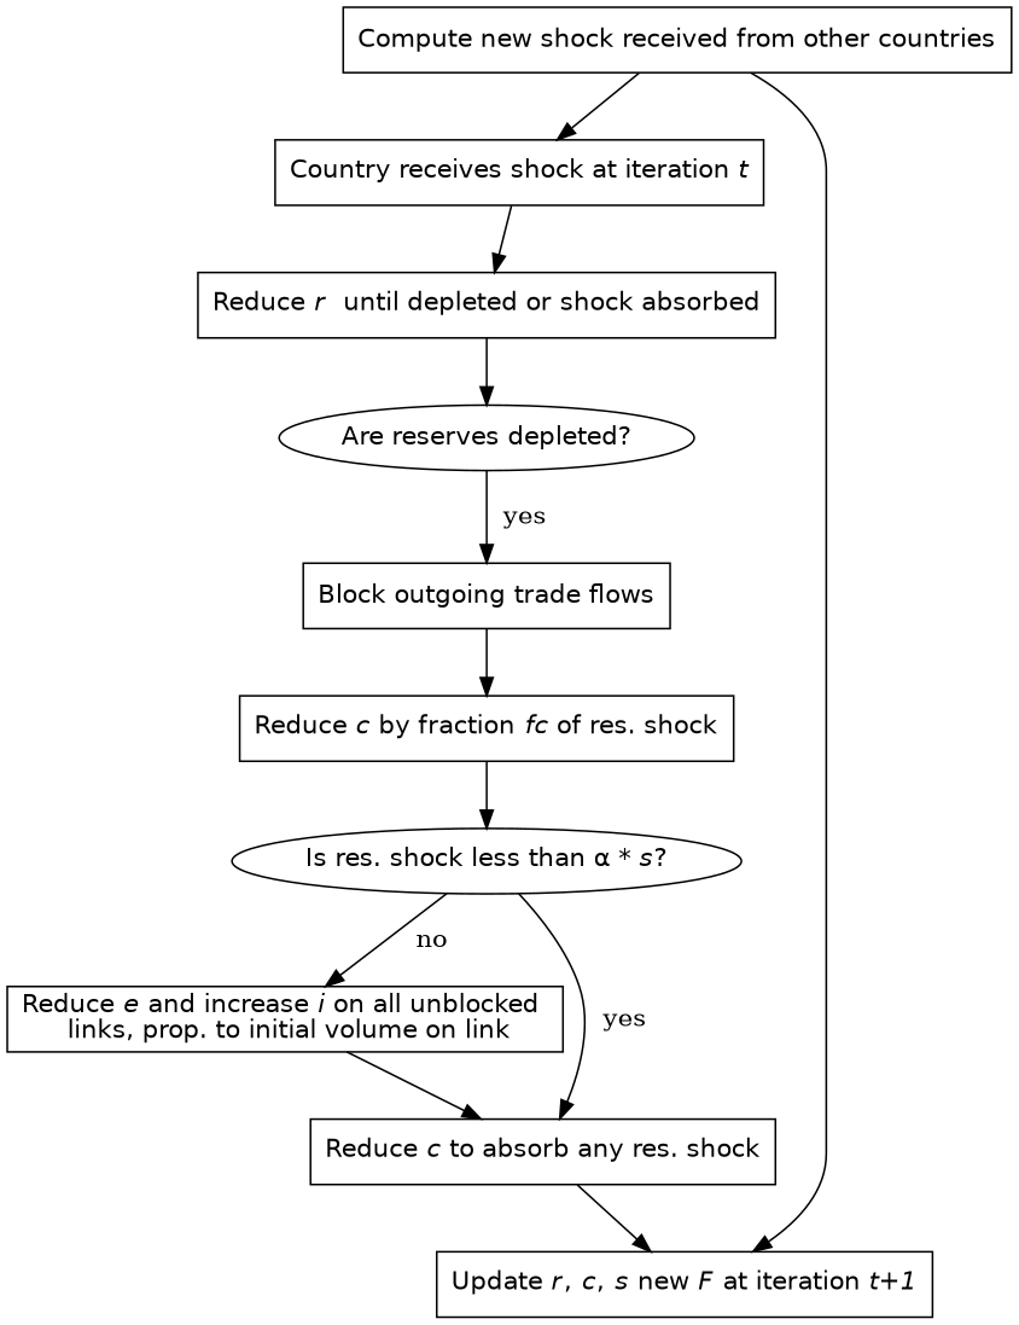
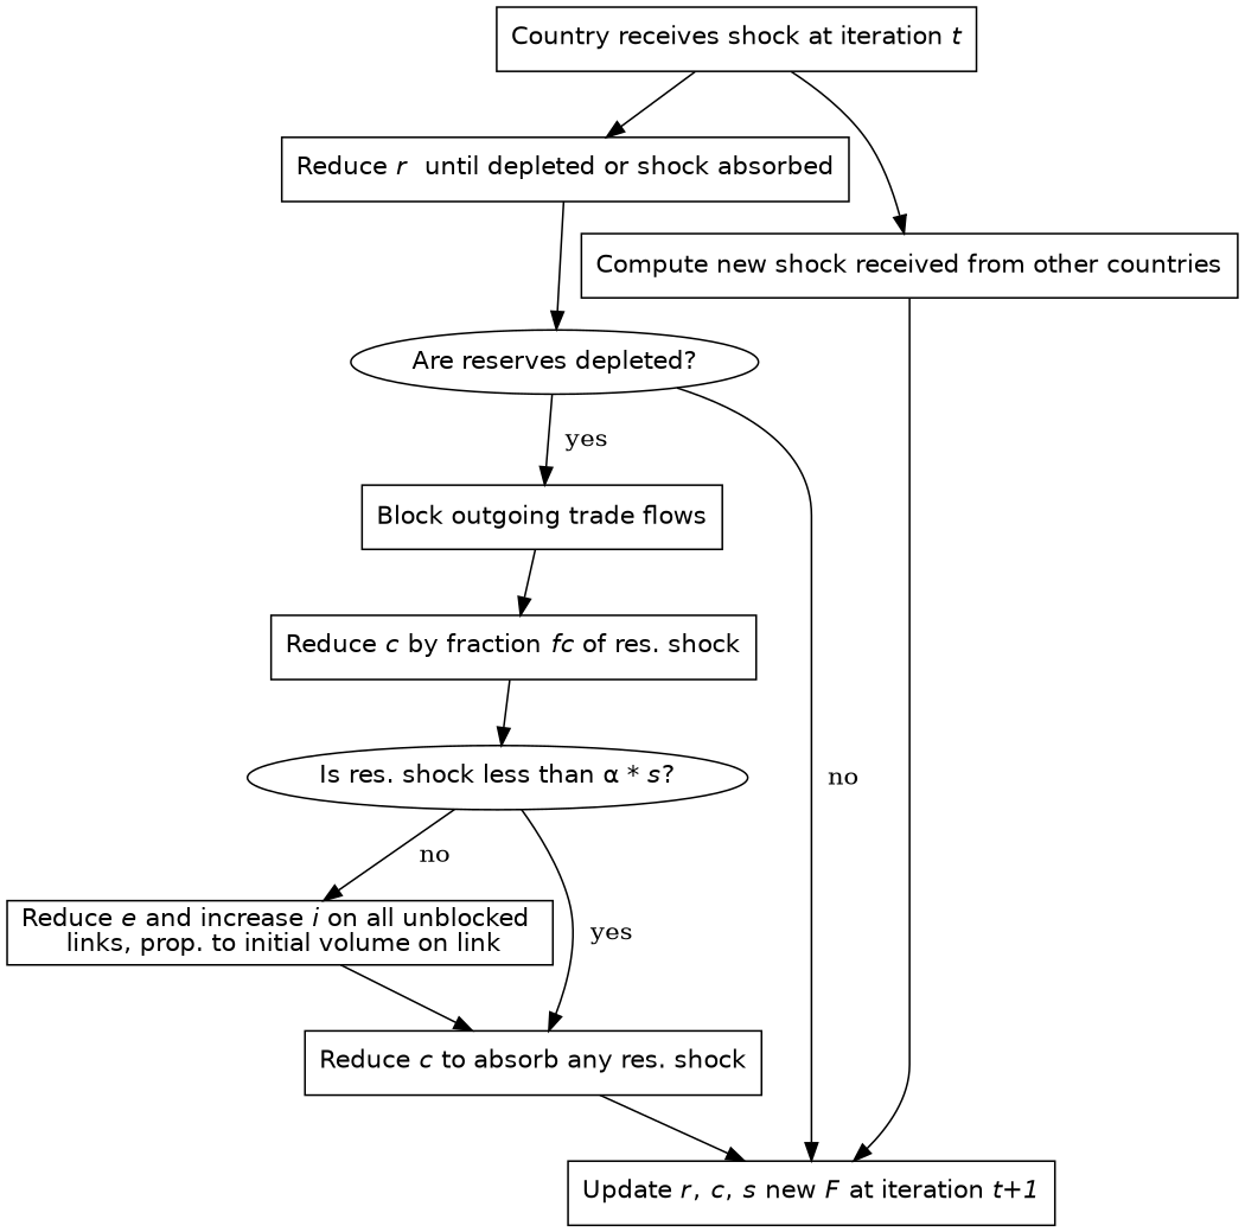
  digraph {
    node [fontname=Helvetica shape=box]
    n1 [label=<Country receives shock at iteration <I>t</I>>]
    n2 [label=<Reduce <I>r</I>  until depleted or shock absorbed>]
    n3 [label=<Are reserves depleted?> shape=ellipse]
    n4 [label=<Block outgoing trade flows>]
    n5 [label=<Update <I>r</I>, <I>c</I>, <I>s</I> new <I>F</I> at iteration <I>t+1</I>>]
    n6 [label=<Reduce <I>c</I> by fraction <I>fc</I> of res. shock>]
    n7 [label=<Is res. shock less than &alpha; * <I>s</I>?> shape=ellipse]
    n8 [label=<Reduce <I>e</I> and increase <I>i</I> on all unblocked <BR/> links, prop. to initial volume on link>]
    n9 [label=<Reduce <I>c</I> to absorb any res. shock>]
    n10 [label=<Compute new shock received from other countries>]
    n1 -> n2
    n2 -> n3
    n3 -> n4 [label="  yes"]
+   n3 -> n5 [label="  no"]
    n4 -> n6
    n6 -> n7
    n7 -> n8 [label="  no"]
    n7 -> n9 [label="  yes"]
    n8 -> n9
    n9 -> n5
-   n10 -> n1
+   n1 -> n10
    n10 -> n5
  }
